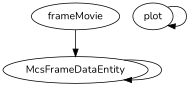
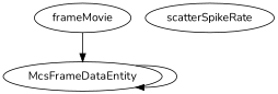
  digraph {
    fontname=Nunito
    node [fontname=Nunito]
    edge [fontname=Nunito]
    McsFrameDataEntity
    frameMovie
-   plot
+   scatterSpikeRate
    McsFrameDataEntity -> McsFrameDataEntity
    frameMovie -> McsFrameDataEntity
-   plot -> plot
  }
